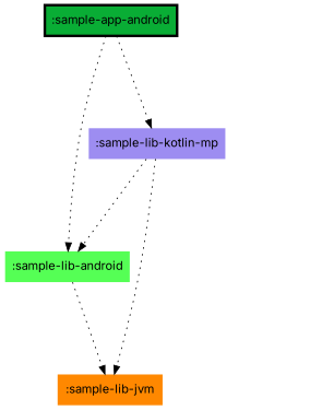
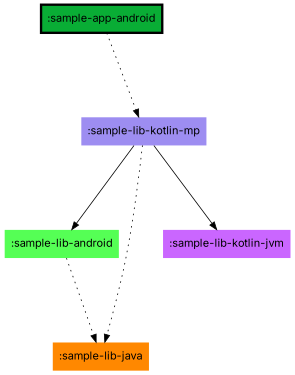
  digraph {
    fontname=Inter
    fontsize=30
    rankdir=TB
    ranksep=1.5
    node [fontname=Inter shape=none style=filled]
    edge [arrowhead=normal arrowtail=none dir=forward fontname=Inter style=dotted]
    ":sample-app-android" [color=black fillcolor="#09AD35" penwidth=3 shape=box]
    ":sample-lib-android" [fillcolor="#55FF55"]
    ":sample-lib-kotlin-mp" [fillcolor="#9D8DF1"]
-   ":sample-lib-java" [fillcolor="#FF8800" label=":sample-lib-jvm"]
-   ":sample-app-android" -> ":sample-lib-android"
+   ":sample-lib-java" [fillcolor="#FF8800"]
+   ":sample-lib-kotlin-jvm" [fillcolor="#CA66FF"]
    ":sample-app-android" -> ":sample-lib-kotlin-mp"
    ":sample-lib-android" -> ":sample-lib-java"
-   ":sample-lib-kotlin-mp" -> ":sample-lib-android"
+   ":sample-lib-kotlin-mp" -> ":sample-lib-android" [style=""]
    ":sample-lib-kotlin-mp" -> ":sample-lib-java"
+   ":sample-lib-kotlin-mp" -> ":sample-lib-kotlin-jvm" [style=""]
  }
